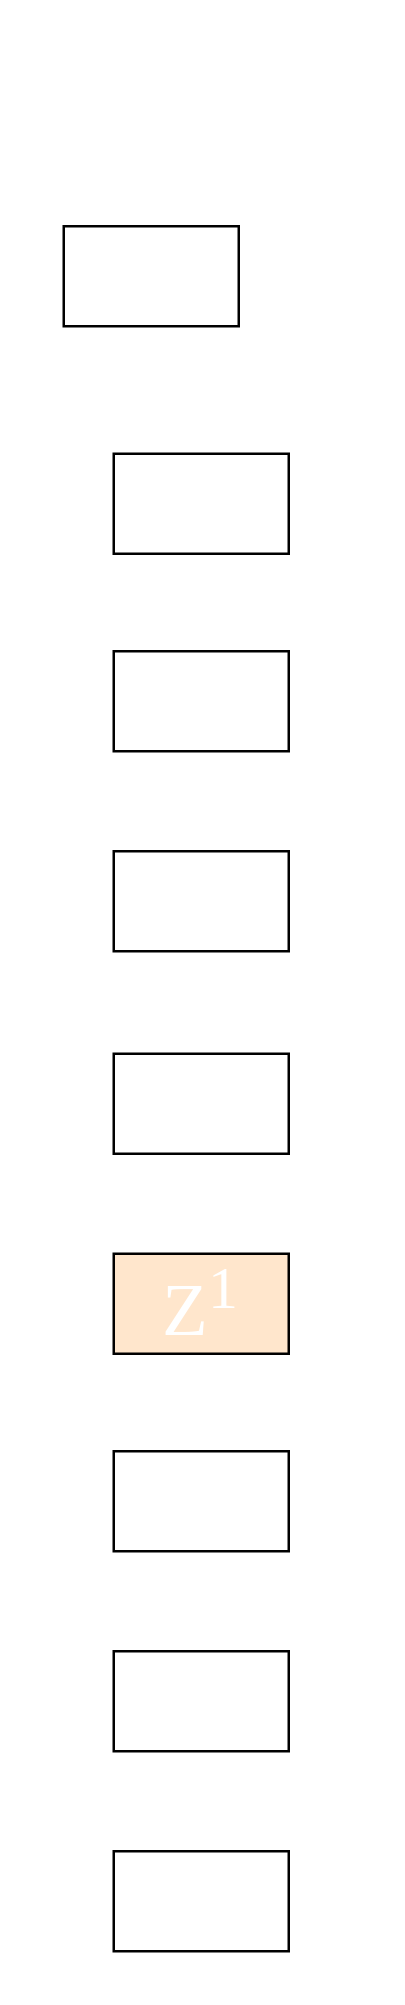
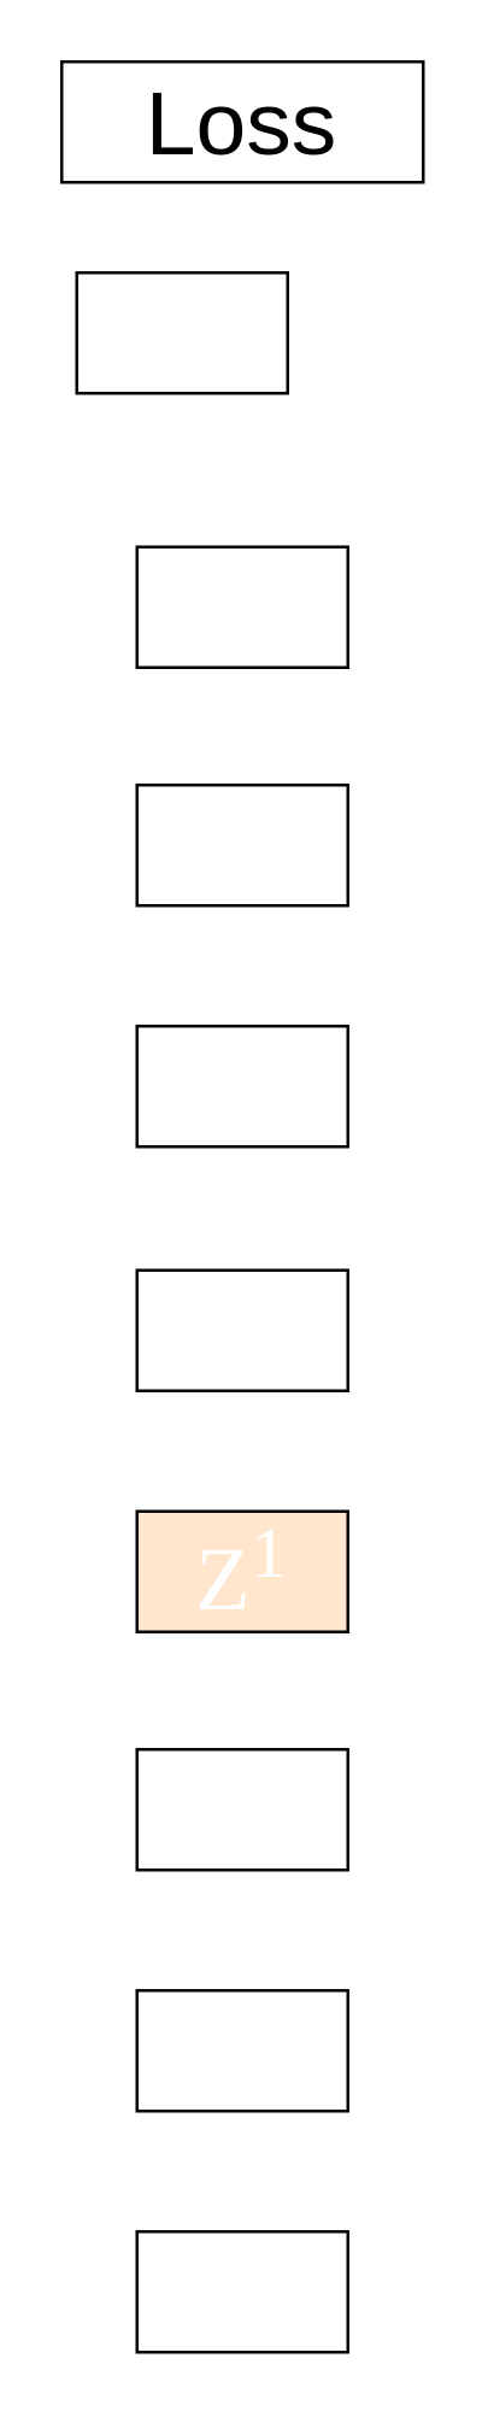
  <mxCell id="0" />
  <mxCell id="1" parent="0" />
+ <mxCell id="2" value="Loss" style="rounded=0;whiteSpace=wrap;html=1;fontSize=30;" vertex="1" parent="1"><mxGeometry x="20" y="20" width="120" height="40" as="geometry" /></mxCell>
  <mxCell id="3" value="&lt;span style=&quot;color: white ; font-family: &amp;#34;calibri&amp;#34;&quot;&gt;&lt;font style=&quot;font-size: 30px&quot;&gt;Ŷ&lt;/font&gt;&lt;/span&gt;" style="rounded=0;whiteSpace=wrap;html=1;fontSize=30;" vertex="1" parent="1"><mxGeometry x="25" y="90" width="70" height="40" as="geometry" /></mxCell>
  <mxCell id="4" value="&lt;span style=&quot;color: white ; font-family: &amp;#34;calibri&amp;#34;&quot;&gt;&lt;font style=&quot;font-size: 30px&quot;&gt;Z&lt;/font&gt;&lt;/span&gt;&lt;span style=&quot;font-size: 18.0pt ; font-family: &amp;#34;calibri&amp;#34; ; color: white ; vertical-align: super&quot;&gt;2&lt;/span&gt;" style="rounded=0;whiteSpace=wrap;html=1;fontSize=30;" vertex="1" parent="1"><mxGeometry x="45" y="181" width="70" height="40" as="geometry" /></mxCell>
  <mxCell id="5" value="&lt;span style=&quot;color: white ; font-family: &amp;#34;calibri&amp;#34;&quot;&gt;&lt;font style=&quot;font-size: 30px&quot;&gt;A&lt;/font&gt;&lt;/span&gt;&lt;span style=&quot;font-size: 18.0pt ; font-family: &amp;#34;calibri&amp;#34; ; color: white ; vertical-align: super&quot;&gt;1&lt;/span&gt;" style="rounded=0;whiteSpace=wrap;html=1;fontSize=30;" vertex="1" parent="1"><mxGeometry x="45" y="421" width="70" height="40" as="geometry" /></mxCell>
  <mxCell id="6" value="&lt;span style=&quot;color: white ; font-family: &amp;#34;calibri&amp;#34;&quot;&gt;&lt;font style=&quot;font-size: 30px&quot;&gt;Z&lt;/font&gt;&lt;/span&gt;&lt;span style=&quot;font-size: 18.0pt ; font-family: &amp;#34;calibri&amp;#34; ; color: white ; vertical-align: super&quot;&gt;1&lt;/span&gt;" style="rounded=0;whiteSpace=wrap;html=1;fontSize=30;fillColor=#ffe6cc;" vertex="1" parent="1"><mxGeometry x="45" y="501" width="70" height="40" as="geometry" /></mxCell>
  <mxCell id="7" value="&lt;span style=&quot;color: white ; font-family: &amp;#34;calibri&amp;#34;&quot;&gt;&lt;font style=&quot;font-size: 30px&quot;&gt;A&lt;/font&gt;&lt;/span&gt;&lt;span style=&quot;font-size: 18.0pt ; font-family: &amp;#34;calibri&amp;#34; ; color: white ; vertical-align: super&quot;&gt;0&lt;/span&gt;" style="rounded=0;whiteSpace=wrap;html=1;fontSize=30;" vertex="1" parent="1"><mxGeometry x="45" y="740" width="70" height="40" as="geometry" /></mxCell>
  <mxCell id="8" value="&lt;span style=&quot;color: white ; font-family: &amp;#34;calibri&amp;#34;&quot;&gt;&lt;font style=&quot;font-size: 30px&quot;&gt;W&lt;/font&gt;&lt;/span&gt;&lt;span style=&quot;font-size: 18.0pt ; font-family: &amp;#34;calibri&amp;#34; ; color: white ; vertical-align: super&quot;&gt;2&lt;/span&gt;" style="rounded=0;whiteSpace=wrap;html=1;fontSize=30;" vertex="1" parent="1"><mxGeometry x="45" y="260" width="70" height="40" as="geometry" /></mxCell>
  <mxCell id="9" value="&lt;span style=&quot;color: white ; font-family: &amp;#34;calibri&amp;#34;&quot;&gt;&lt;font style=&quot;font-size: 30px&quot;&gt;B&lt;/font&gt;&lt;/span&gt;&lt;span style=&quot;font-size: 18.0pt ; font-family: &amp;#34;calibri&amp;#34; ; color: white ; vertical-align: super&quot;&gt;2&lt;/span&gt;" style="rounded=0;whiteSpace=wrap;html=1;fontSize=30;" vertex="1" parent="1"><mxGeometry x="45" y="340" width="70" height="40" as="geometry" /></mxCell>
  <mxCell id="10" value="&lt;span style=&quot;color: white ; font-family: &amp;#34;calibri&amp;#34;&quot;&gt;&lt;font style=&quot;font-size: 30px&quot;&gt;W&lt;/font&gt;&lt;/span&gt;&lt;span style=&quot;font-size: 18.0pt ; font-family: &amp;#34;calibri&amp;#34; ; color: white ; vertical-align: super&quot;&gt;2&lt;/span&gt;" style="rounded=0;whiteSpace=wrap;html=1;fontSize=30;" vertex="1" parent="1"><mxGeometry x="45" y="580" width="70" height="40" as="geometry" /></mxCell>
  <mxCell id="11" value="&lt;span style=&quot;color: white ; font-family: &amp;#34;calibri&amp;#34;&quot;&gt;&lt;font style=&quot;font-size: 30px&quot;&gt;B&lt;/font&gt;&lt;/span&gt;&lt;span style=&quot;font-size: 18.0pt ; font-family: &amp;#34;calibri&amp;#34; ; color: white ; vertical-align: super&quot;&gt;2&lt;/span&gt;" style="rounded=0;whiteSpace=wrap;html=1;fontSize=30;" vertex="1" parent="1"><mxGeometry x="45" y="660" width="70" height="40" as="geometry" /></mxCell>
